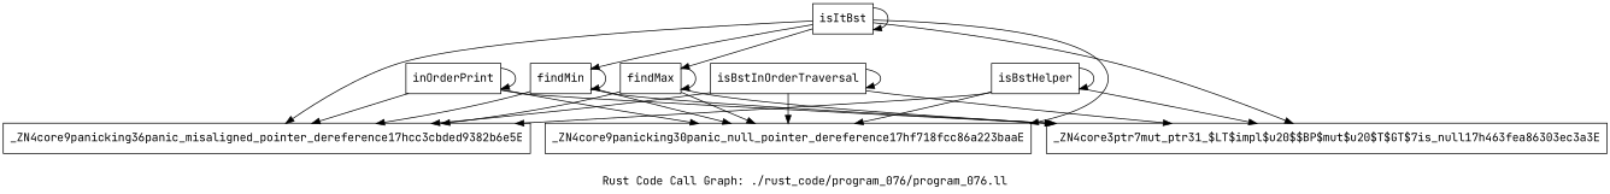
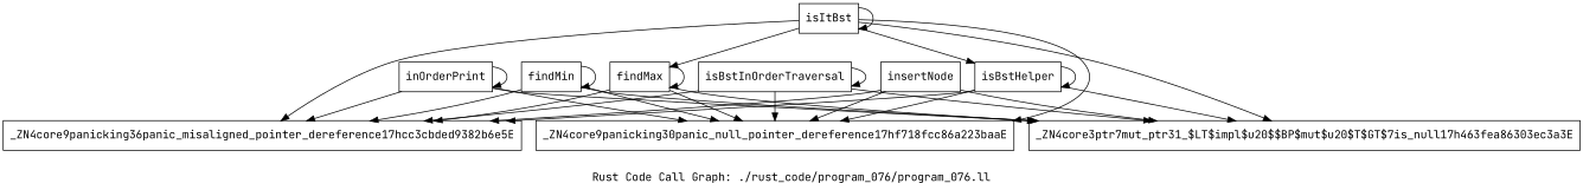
  digraph {
    fontname="JetBrains Mono"
    label="Rust Code Call Graph: ./rust_code/program_076/program_076.ll"
    node [fontname="JetBrains Mono" shape=record]
    edge [fontname="JetBrains Mono"]
    n1 [label="{_ZN4core3ptr7mut_ptr31_$LT$impl$u20$$BP$mut$u20$T$GT$7is_null17h463fea86303ec3a3E}"]
    n2 [label="{isBstHelper}"]
    n3 [label="{_ZN4core9panicking36panic_misaligned_pointer_dereference17hcc3cbded9382b6e5E}"]
    n4 [label="{_ZN4core9panicking30panic_null_pointer_dereference17hf718fcc86a223baaE}"]
    n5 [label="{isItBst}"]
    n6 [label="{findMin}"]
    n7 [label="{findMax}"]
    n8 [label="{isBstInOrderTraversal}"]
+   n9 [label="{insertNode}"]
    n10 [label="{inOrderPrint}"]
    n2 -> n1
    n2 -> n2
    n2 -> n3
    n2 -> n4
    n5 -> n1
    n5 -> n3
    n5 -> n4
    n5 -> n5
-   n5 -> n6
+   n5 -> n2
    n5 -> n7
    n6 -> n1
    n6 -> n3
    n6 -> n4
    n6 -> n6
    n7 -> n1
    n7 -> n3
    n7 -> n4
    n7 -> n7
    n8 -> n1
    n8 -> n3
    n8 -> n4
    n8 -> n8
+   n9 -> n1
+   n9 -> n3
+   n9 -> n4
    n10 -> n1
    n10 -> n3
    n10 -> n4
    n10 -> n10
  }
